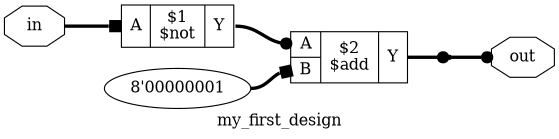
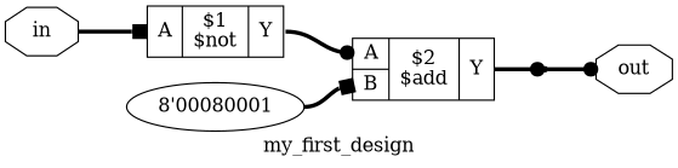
  digraph {
    label=my_first_design
    rankdir=LR
    remincross=true
    node [shape=octagon]
    edge [color=black fontcolor=black headport="p5:w" style="setlinewidth(3)" tailport=e arrowhead=dot]
    n1 [color=black fontcolor=black label=out]
    n2 [color=black fontcolor=black label=in]
    n3 [label="{{<p5> A}|$1\n$not|{<p7> Y}}" shape=record]
-   n4 [label="8'00000001" shape=""]
+   n4 [label="8'00080001" shape=""]
    n5 [label="{{<p5> A|<p6> B}|$2\n$add|{<p7> Y}}" shape=record]
    x1 [shape=point]
    n2 -> n3 [arrowhead=box]
    n3 -> n5 [tailport="p7:e"]
    n4 -> n5 [headport="p6:w" arrowhead=box]
    n5 -> x1 [headport=w tailport="p7:e"]
    x1 -> n1 [headport=w]
  }
